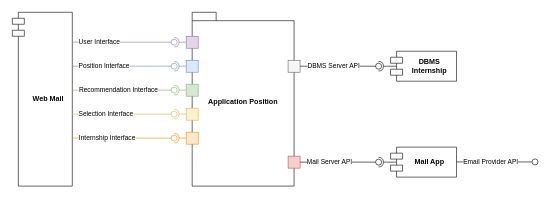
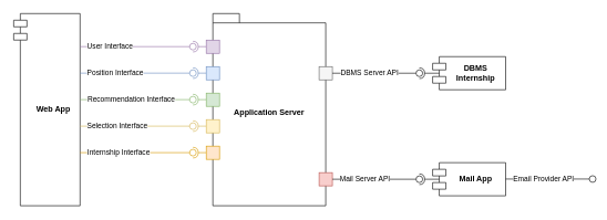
  <mxCell id="0" />
  <mxCell id="1" parent="0" />
- <mxCell id="2" value="&lt;b&gt;Web Mail&lt;/b&gt;" style="shape=module;align=center;spacingLeft=20;align=center;verticalAlign=middle;whiteSpace=wrap;html=1;horizontal=1;" vertex="1" parent="1"><mxGeometry x="20" y="20" width="100" height="290" as="geometry" /></mxCell>
+ <mxCell id="2" value="&lt;b&gt;Web App&lt;/b&gt;" style="shape=module;align=center;spacingLeft=20;align=center;verticalAlign=middle;whiteSpace=wrap;html=1;horizontal=1;" vertex="1" parent="1"><mxGeometry x="20" y="20" width="100" height="290" as="geometry" /></mxCell>
  <mxCell id="3" value="" style="rounded=0;orthogonalLoop=1;jettySize=auto;html=1;endArrow=halfCircle;endFill=0;endSize=6;strokeWidth=1;sketch=0;fillColor=#ffe6cc;strokeColor=#d79b00;" edge="1" parent="1"><mxGeometry relative="1" as="geometry"><mxPoint x="310" y="229.88" as="sourcePoint" /><mxPoint x="290" y="229.88" as="targetPoint" /></mxGeometry></mxCell>
  <mxCell id="4" value="" style="rounded=0;orthogonalLoop=1;jettySize=auto;html=1;endArrow=oval;endFill=0;sketch=0;sourcePerimeterSpacing=0;targetPerimeterSpacing=0;endSize=10;exitX=1;exitY=0.862;exitDx=0;exitDy=0;exitPerimeter=0;fillColor=#ffe6cc;strokeColor=#d79b00;" edge="1" parent="1"><mxGeometry relative="1" as="geometry"><mxPoint x="120" y="229.88" as="sourcePoint" /><mxPoint x="290" y="229.88" as="targetPoint" /></mxGeometry></mxCell>
  <mxCell id="5" value="Internship Interface" style="edgeLabel;html=1;align=center;verticalAlign=middle;resizable=0;points=[];" connectable="0" vertex="1" parent="4"><mxGeometry x="-0.343" relative="1" as="geometry"><mxPoint x="1" y="-1" as="offset" /></mxGeometry></mxCell>
  <mxCell id="6" value="" style="rounded=0;orthogonalLoop=1;jettySize=auto;html=1;endArrow=halfCircle;endFill=0;endSize=6;strokeWidth=1;sketch=0;fillColor=#fff2cc;strokeColor=#d6b656;" edge="1" parent="1"><mxGeometry relative="1" as="geometry"><mxPoint x="310" y="189.88" as="sourcePoint" /><mxPoint x="290" y="189.88" as="targetPoint" /></mxGeometry></mxCell>
  <mxCell id="7" value="" style="rounded=0;orthogonalLoop=1;jettySize=auto;html=1;endArrow=oval;endFill=0;sketch=0;sourcePerimeterSpacing=0;targetPerimeterSpacing=0;endSize=10;exitX=1;exitY=0.862;exitDx=0;exitDy=0;exitPerimeter=0;fillColor=#fff2cc;strokeColor=#d6b656;" edge="1" parent="1"><mxGeometry relative="1" as="geometry"><mxPoint x="120" y="189.88" as="sourcePoint" /><mxPoint x="290" y="189.88" as="targetPoint" /></mxGeometry></mxCell>
  <mxCell id="8" value="Selection Interface" style="edgeLabel;html=1;align=center;verticalAlign=middle;resizable=0;points=[];" connectable="0" vertex="1" parent="7"><mxGeometry x="-0.343" relative="1" as="geometry"><mxPoint x="-1" y="-1" as="offset" /></mxGeometry></mxCell>
  <mxCell id="9" value="" style="rounded=0;orthogonalLoop=1;jettySize=auto;html=1;endArrow=halfCircle;endFill=0;endSize=6;strokeWidth=1;sketch=0;fillColor=#d5e8d4;strokeColor=#82b366;" edge="1" parent="1"><mxGeometry relative="1" as="geometry"><mxPoint x="310" y="149.88" as="sourcePoint" /><mxPoint x="290" y="149.88" as="targetPoint" /></mxGeometry></mxCell>
  <mxCell id="10" value="" style="rounded=0;orthogonalLoop=1;jettySize=auto;html=1;endArrow=oval;endFill=0;sketch=0;sourcePerimeterSpacing=0;targetPerimeterSpacing=0;endSize=10;exitX=1;exitY=0.862;exitDx=0;exitDy=0;exitPerimeter=0;fillColor=#d5e8d4;strokeColor=#82b366;" edge="1" parent="1"><mxGeometry relative="1" as="geometry"><mxPoint x="120" y="149.88" as="sourcePoint" /><mxPoint x="290" y="149.88" as="targetPoint" /></mxGeometry></mxCell>
  <mxCell id="11" value="Recommendation Interface" style="edgeLabel;html=1;align=center;verticalAlign=middle;resizable=0;points=[];" connectable="0" vertex="1" parent="10"><mxGeometry x="-0.343" relative="1" as="geometry"><mxPoint x="20" y="-1" as="offset" /></mxGeometry></mxCell>
  <mxCell id="12" value="" style="rounded=0;orthogonalLoop=1;jettySize=auto;html=1;endArrow=halfCircle;endFill=0;endSize=6;strokeWidth=1;sketch=0;fillColor=#dae8fc;strokeColor=#6c8ebf;" edge="1" parent="1"><mxGeometry relative="1" as="geometry"><mxPoint x="310" y="109.88" as="sourcePoint" /><mxPoint x="290" y="109.88" as="targetPoint" /></mxGeometry></mxCell>
  <mxCell id="13" value="" style="rounded=0;orthogonalLoop=1;jettySize=auto;html=1;endArrow=oval;endFill=0;sketch=0;sourcePerimeterSpacing=0;targetPerimeterSpacing=0;endSize=10;exitX=1;exitY=0.862;exitDx=0;exitDy=0;exitPerimeter=0;fillColor=#dae8fc;strokeColor=#6c8ebf;" edge="1" parent="1"><mxGeometry relative="1" as="geometry"><mxPoint x="120" y="109.88" as="sourcePoint" /><mxPoint x="290" y="109.88" as="targetPoint" /></mxGeometry></mxCell>
  <mxCell id="14" value="Position Interface" style="edgeLabel;html=1;align=center;verticalAlign=middle;resizable=0;points=[];" connectable="0" vertex="1" parent="13"><mxGeometry x="-0.343" relative="1" as="geometry"><mxPoint x="-4" y="-1" as="offset" /></mxGeometry></mxCell>
  <mxCell id="15" value="" style="rounded=0;orthogonalLoop=1;jettySize=auto;html=1;endArrow=halfCircle;endFill=0;endSize=6;strokeWidth=1;sketch=0;fillColor=#e1d5e7;strokeColor=#9673a6;" edge="1" parent="1"><mxGeometry relative="1" as="geometry"><mxPoint x="310" y="69.88" as="sourcePoint" /><mxPoint x="290" y="69.88" as="targetPoint" /></mxGeometry></mxCell>
  <mxCell id="16" value="" style="rounded=0;orthogonalLoop=1;jettySize=auto;html=1;endArrow=oval;endFill=0;sketch=0;sourcePerimeterSpacing=0;targetPerimeterSpacing=0;endSize=10;exitX=1;exitY=0.862;exitDx=0;exitDy=0;exitPerimeter=0;fillColor=#e1d5e7;strokeColor=#9673a6;" edge="1" parent="1"><mxGeometry relative="1" as="geometry"><mxPoint x="120" y="69.88" as="sourcePoint" /><mxPoint x="290" y="69.88" as="targetPoint" /></mxGeometry></mxCell>
  <mxCell id="17" value="User Interface" style="edgeLabel;html=1;align=center;verticalAlign=middle;resizable=0;points=[];" connectable="0" vertex="1" parent="16"><mxGeometry x="-0.343" relative="1" as="geometry"><mxPoint x="-12" y="-1" as="offset" /></mxGeometry></mxCell>
  <mxCell id="18" value="" style="ellipse;whiteSpace=wrap;html=1;align=center;aspect=fixed;fillColor=none;strokeColor=none;resizable=0;perimeter=centerPerimeter;rotatable=0;allowArrows=0;points=[];outlineConnect=1;" vertex="1" parent="1"><mxGeometry x="604" y="105" width="10" height="10" as="geometry" /></mxCell>
  <mxCell id="19" value="" style="ellipse;whiteSpace=wrap;html=1;align=center;aspect=fixed;fillColor=none;strokeColor=none;resizable=0;perimeter=centerPerimeter;rotatable=0;allowArrows=0;points=[];outlineConnect=1;" vertex="1" parent="1"><mxGeometry x="604" y="265" width="10" height="10" as="geometry" /></mxCell>
- <mxCell id="20" value="&lt;b&gt;Application Position&lt;/b&gt;" style="shape=folder;fontStyle=1;spacingTop=10;tabWidth=40;tabHeight=14;tabPosition=left;html=1;whiteSpace=wrap;" vertex="1" parent="1"><mxGeometry x="320" y="20" width="170" height="290" as="geometry" /></mxCell>
+ <mxCell id="20" value="&lt;b&gt;Application Server&lt;/b&gt;" style="shape=folder;fontStyle=1;spacingTop=10;tabWidth=40;tabHeight=14;tabPosition=left;html=1;whiteSpace=wrap;" vertex="1" parent="1"><mxGeometry x="320" y="20" width="170" height="290" as="geometry" /></mxCell>
  <mxCell id="21" value="" style="whiteSpace=wrap;html=1;aspect=fixed;fillColor=#e1d5e7;strokeColor=#9673a6;" vertex="1" parent="1"><mxGeometry x="310" y="60" width="20" height="20" as="geometry" /></mxCell>
  <mxCell id="22" value="" style="whiteSpace=wrap;html=1;aspect=fixed;fillColor=#dae8fc;strokeColor=#6c8ebf;" vertex="1" parent="1"><mxGeometry x="310" y="100" width="20" height="20" as="geometry" /></mxCell>
  <mxCell id="23" value="" style="whiteSpace=wrap;html=1;aspect=fixed;fillColor=#d5e8d4;strokeColor=#82b366;" vertex="1" parent="1"><mxGeometry x="310" y="140" width="20" height="20" as="geometry" /></mxCell>
  <mxCell id="24" value="" style="whiteSpace=wrap;html=1;aspect=fixed;fillColor=#fff2cc;strokeColor=#d6b656;" vertex="1" parent="1"><mxGeometry x="310" y="180" width="20" height="20" as="geometry" /></mxCell>
  <mxCell id="25" value="" style="whiteSpace=wrap;html=1;aspect=fixed;fillColor=#ffe6cc;strokeColor=#d79b00;" vertex="1" parent="1"><mxGeometry x="310" y="220" width="20" height="20" as="geometry" /></mxCell>
  <mxCell id="26" value="" style="whiteSpace=wrap;html=1;aspect=fixed;fillColor=#f8cecc;strokeColor=#b85450;" vertex="1" parent="1"><mxGeometry x="480" y="260" width="20" height="20" as="geometry" /></mxCell>
  <mxCell id="27" value="&lt;b&gt;Mail App&lt;/b&gt;" style="shape=module;align=left;spacingLeft=20;align=center;verticalAlign=middle;whiteSpace=wrap;html=1;" vertex="1" parent="1"><mxGeometry x="651" y="245" width="110" height="50" as="geometry" /></mxCell>
  <mxCell id="28" value="" style="whiteSpace=wrap;html=1;aspect=fixed;fillColor=#f5f5f5;strokeColor=#666666;fontColor=#333333;" vertex="1" parent="1"><mxGeometry x="480" y="100" width="20" height="20" as="geometry" /></mxCell>
  <mxCell id="29" value="&lt;b&gt;DBMS Internship&lt;/b&gt;" style="shape=module;align=left;spacingLeft=20;align=center;verticalAlign=middle;whiteSpace=wrap;html=1;" vertex="1" parent="1"><mxGeometry x="651" y="85" width="110" height="50" as="geometry" /></mxCell>
  <mxCell id="30" value="" style="rounded=0;orthogonalLoop=1;jettySize=auto;html=1;endArrow=halfCircle;endFill=0;endSize=6;strokeWidth=1;sketch=0;" edge="1" parent="1"><mxGeometry relative="1" as="geometry"><mxPoint x="661" y="110" as="sourcePoint" /><mxPoint x="631" y="110" as="targetPoint" /></mxGeometry></mxCell>
  <mxCell id="31" value="" style="rounded=0;orthogonalLoop=1;jettySize=auto;html=1;endArrow=oval;endFill=0;sketch=0;sourcePerimeterSpacing=0;targetPerimeterSpacing=0;endSize=10;exitX=1;exitY=0.862;exitDx=0;exitDy=0;exitPerimeter=0;" edge="1" parent="1"><mxGeometry relative="1" as="geometry"><mxPoint x="500" y="110" as="sourcePoint" /><mxPoint x="631" y="110" as="targetPoint" /></mxGeometry></mxCell>
  <mxCell id="32" value="DBMS Server API" style="edgeLabel;html=1;align=center;verticalAlign=middle;resizable=0;points=[];" connectable="0" vertex="1" parent="31"><mxGeometry x="-0.343" relative="1" as="geometry"><mxPoint x="12" y="-1" as="offset" /></mxGeometry></mxCell>
  <mxCell id="33" value="" style="rounded=0;orthogonalLoop=1;jettySize=auto;html=1;endArrow=halfCircle;endFill=0;endSize=6;strokeWidth=1;sketch=0;" edge="1" parent="1"><mxGeometry relative="1" as="geometry"><mxPoint x="661" y="270" as="sourcePoint" /><mxPoint x="631" y="270" as="targetPoint" /></mxGeometry></mxCell>
  <mxCell id="34" value="" style="rounded=0;orthogonalLoop=1;jettySize=auto;html=1;endArrow=oval;endFill=0;sketch=0;sourcePerimeterSpacing=0;targetPerimeterSpacing=0;endSize=10;exitX=1;exitY=0.862;exitDx=0;exitDy=0;exitPerimeter=0;" edge="1" parent="1"><mxGeometry relative="1" as="geometry"><mxPoint x="500" y="270" as="sourcePoint" /><mxPoint x="631" y="270" as="targetPoint" /></mxGeometry></mxCell>
  <mxCell id="35" value="Mail Server API" style="edgeLabel;html=1;align=center;verticalAlign=middle;resizable=0;points=[];" connectable="0" vertex="1" parent="34"><mxGeometry x="-0.343" relative="1" as="geometry"><mxPoint x="5" y="-1" as="offset" /></mxGeometry></mxCell>
  <mxCell id="36" value="" style="rounded=0;orthogonalLoop=1;jettySize=auto;html=1;endArrow=oval;endFill=0;sketch=0;sourcePerimeterSpacing=0;targetPerimeterSpacing=0;endSize=10;exitX=1;exitY=0.862;exitDx=0;exitDy=0;exitPerimeter=0;" edge="1" parent="1"><mxGeometry relative="1" as="geometry"><mxPoint x="761" y="269.66" as="sourcePoint" /><mxPoint x="892" y="269.66" as="targetPoint" /></mxGeometry></mxCell>
  <mxCell id="37" value="Email Provider API" style="edgeLabel;html=1;align=center;verticalAlign=middle;resizable=0;points=[];" connectable="0" vertex="1" parent="36"><mxGeometry x="-0.343" relative="1" as="geometry"><mxPoint x="13" y="-1" as="offset" /></mxGeometry></mxCell>
